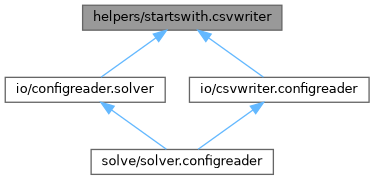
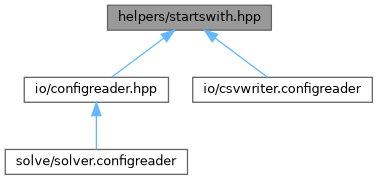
  digraph {
    node [color=grey40 fillcolor=white fontname=Helvetica fontsize=10 shape=box style=filled]
    edge [color=steelblue1 dir=back fontname=Helvetica fontsize=10 labelfontname=Helvetica labelfontsize=10 style=solid]
-   n1 [color=gray40 fillcolor=grey60 fontcolor=black height=0.2 label="helpers/startswith.csvwriter" width=0.4]
-   n2 [height=0.2 label="io/configreader.solver" width=0.4]
+   n1 [color=gray40 fillcolor=grey60 fontcolor=black height=0.2 label="helpers/startswith.hpp" width=0.4]
+   n2 [height=0.2 label="io/configreader.hpp" width=0.4]
    n3 [height=0.2 label="io/csvwriter.configreader" width=0.4]
    n4 [height=0.2 label="solve/solver.configreader" width=0.4]
    n1 -> n2
    n1 -> n3
    n2 -> n4
-   n3 -> n4
  }
